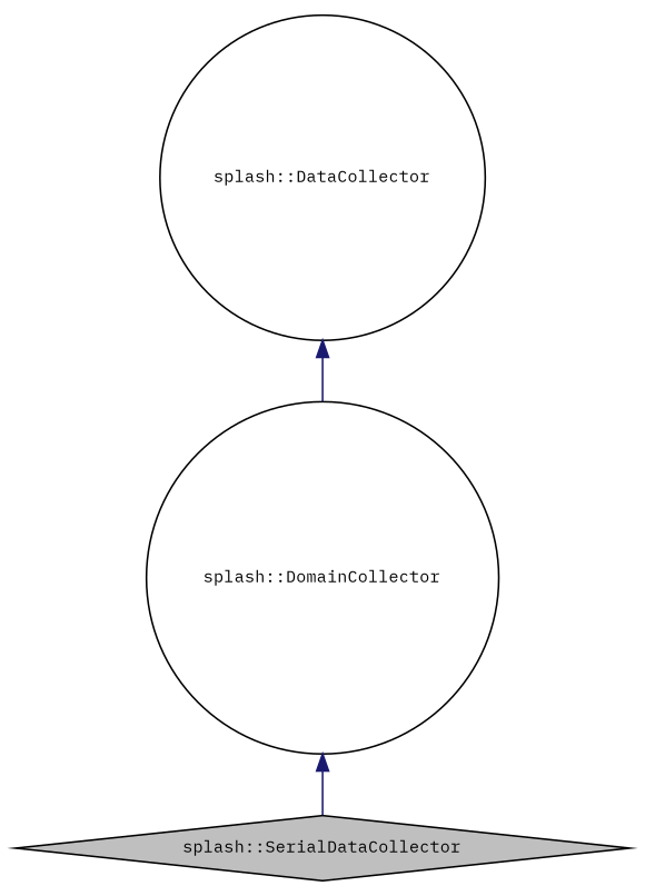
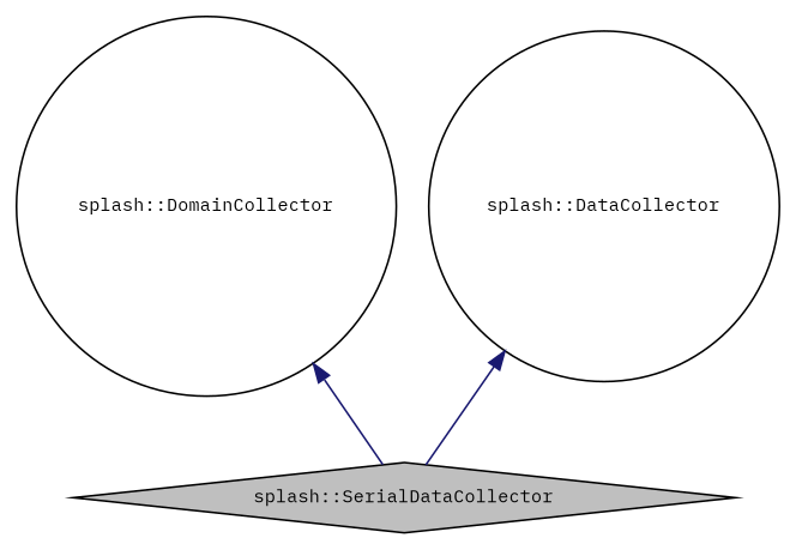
  digraph {
    fontname="IBM Plex Mono"
    node [color=black fillcolor=white fontname="IBM Plex Mono" fontsize=10 shape=circle style=filled]
    edge [color=midnightblue dir=back fontname="IBM Plex Mono" fontsize=10 labelfontname=FreeSans labelfontsize=10 style=solid]
    n1 [fillcolor=grey75 fontcolor=black height=0.2 label="splash::SerialDataCollector" shape=diamond width=0.4]
    n2 [height=0.2 label="splash::DomainCollector" width=0.4]
    n3 [height=0.2 label="splash::DataCollector" width=0.4]
    n2 -> n1
-   n3 -> n2
+   n3 -> n1
  }
